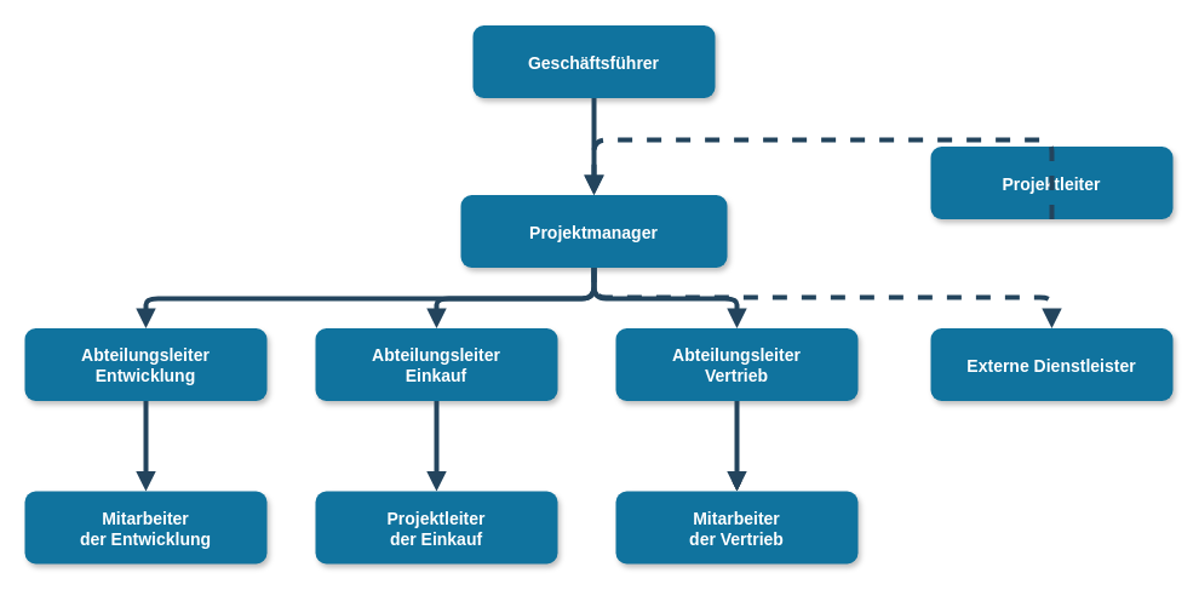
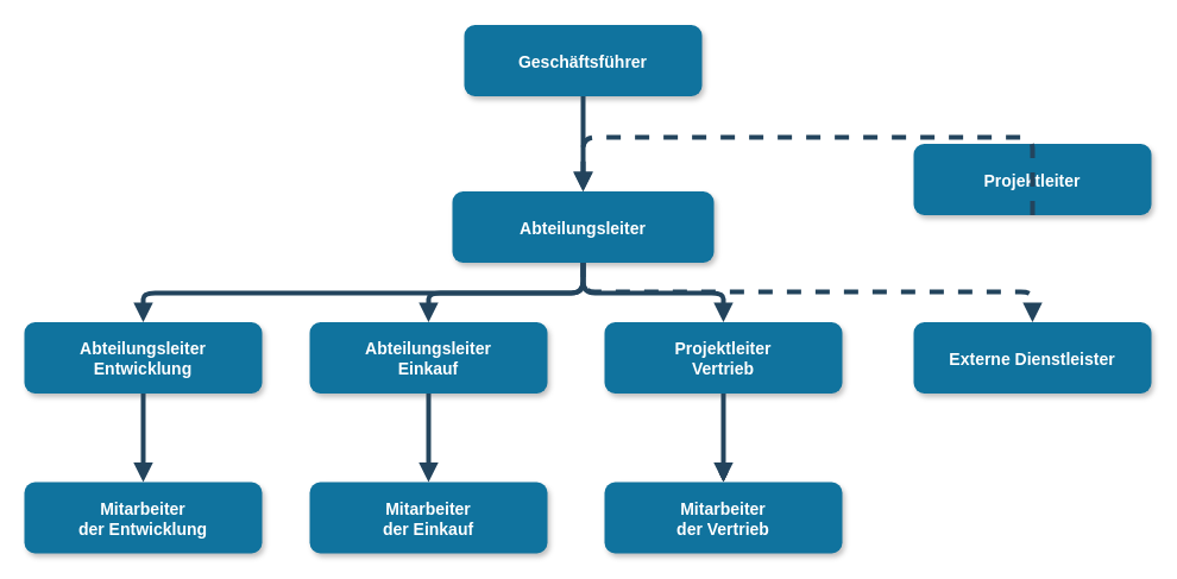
  <mxCell id="0" />
  <mxCell id="1" parent="0" />
  <mxCell id="2" value="Geschäftsführer" style="rounded=1;fillColor=#10739E;strokeColor=none;shadow=1;gradientColor=none;fontStyle=1;fontColor=#FFFFFF;fontSize=14;" vertex="1" parent="1"><mxGeometry x="390" y="20.5" width="200" height="60" as="geometry" /></mxCell>
- <mxCell id="3" value="Projektmanager" style="rounded=1;fillColor=#10739E;strokeColor=none;shadow=1;gradientColor=none;fontStyle=1;fontColor=#FFFFFF;fontSize=14;" vertex="1" parent="1"><mxGeometry x="380" y="160.5" width="220" height="60" as="geometry" /></mxCell>
+ <mxCell id="3" value="Abteilungsleiter" style="rounded=1;fillColor=#10739E;strokeColor=none;shadow=1;gradientColor=none;fontStyle=1;fontColor=#FFFFFF;fontSize=14;" vertex="1" parent="1"><mxGeometry x="380" y="160.5" width="220" height="60" as="geometry" /></mxCell>
  <mxCell id="4" value="Abteilungsleiter&#10;Entwicklung" style="rounded=1;fillColor=#10739E;strokeColor=none;shadow=1;gradientColor=none;fontStyle=1;fontColor=#FFFFFF;fontSize=14;" vertex="1" parent="1"><mxGeometry x="20" y="270.5" width="200" height="60" as="geometry" /></mxCell>
  <mxCell id="5" value="Abteilungsleiter&#10;Einkauf" style="rounded=1;fillColor=#10739E;strokeColor=none;shadow=1;gradientColor=none;fontStyle=1;fontColor=#FFFFFF;fontSize=14;" vertex="1" parent="1"><mxGeometry x="260" y="270.5" width="200" height="60" as="geometry" /></mxCell>
  <mxCell id="6" value="" style="edgeStyle=orthogonalEdgeStyle;rounded=0;orthogonalLoop=1;jettySize=auto;html=1;" edge="1" parent="1" source="7" target="16"><mxGeometry relative="1" as="geometry" /></mxCell>
- <mxCell id="7" value="Abteilungsleiter&#10;Vertrieb" style="rounded=1;fillColor=#10739E;strokeColor=none;shadow=1;gradientColor=none;fontStyle=1;fontColor=#FFFFFF;fontSize=14;" vertex="1" parent="1"><mxGeometry x="508" y="270.5" width="200" height="60" as="geometry" /></mxCell>
+ <mxCell id="7" value="Projektleiter&#10;Vertrieb" style="rounded=1;fillColor=#10739E;strokeColor=none;shadow=1;gradientColor=none;fontStyle=1;fontColor=#FFFFFF;fontSize=14;" vertex="1" parent="1"><mxGeometry x="508" y="270.5" width="200" height="60" as="geometry" /></mxCell>
  <mxCell id="8" value="Mitarbeiter&#10;der Entwicklung" style="rounded=1;fillColor=#10739E;strokeColor=none;shadow=1;gradientColor=none;fontStyle=1;fontColor=#FFFFFF;fontSize=14;" vertex="1" parent="1"><mxGeometry x="20" y="405" width="200" height="60" as="geometry" /></mxCell>
  <mxCell id="9" value="" style="edgeStyle=elbowEdgeStyle;elbow=vertical;strokeWidth=4;endArrow=block;endFill=1;fontStyle=1;strokeColor=#23445D;" edge="1" parent="1" source="2" target="3"><mxGeometry x="32" y="175.5" width="100" height="100" as="geometry"><mxPoint x="-260" y="80.5" as="sourcePoint" /><mxPoint x="-160" y="-19.5" as="targetPoint" /></mxGeometry></mxCell>
  <mxCell id="10" value="" style="edgeStyle=elbowEdgeStyle;elbow=vertical;strokeWidth=4;endArrow=block;endFill=1;fontStyle=1;strokeColor=#23445D;" edge="1" parent="1" source="3" target="5"><mxGeometry x="32" y="175.5" width="100" height="100" as="geometry"><mxPoint x="-260" y="80.5" as="sourcePoint" /><mxPoint x="-160" y="-19.5" as="targetPoint" /></mxGeometry></mxCell>
  <mxCell id="11" value="" style="edgeStyle=elbowEdgeStyle;elbow=vertical;strokeWidth=4;endArrow=block;endFill=1;fontStyle=1;strokeColor=#23445D;" edge="1" parent="1" source="3" target="4"><mxGeometry x="32" y="175.5" width="100" height="100" as="geometry"><mxPoint x="-260" y="80.5" as="sourcePoint" /><mxPoint x="-160" y="-19.5" as="targetPoint" /></mxGeometry></mxCell>
  <mxCell id="12" value="" style="edgeStyle=elbowEdgeStyle;elbow=vertical;strokeWidth=4;endArrow=block;endFill=1;fontStyle=1;strokeColor=#23445D;" edge="1" parent="1" source="3" target="7"><mxGeometry x="32" y="175.5" width="100" height="100" as="geometry"><mxPoint x="-260" y="80.5" as="sourcePoint" /><mxPoint x="-160" y="-19.5" as="targetPoint" /></mxGeometry></mxCell>
  <mxCell id="13" value="" style="edgeStyle=elbowEdgeStyle;elbow=vertical;strokeWidth=4;endArrow=block;endFill=1;fontStyle=1;strokeColor=#23445D;exitX=0.5;exitY=1;exitDx=0;exitDy=0;" edge="1" parent="1" source="4" target="8"><mxGeometry x="32" y="175.5" width="100" height="100" as="geometry"><mxPoint x="108" y="345" as="sourcePoint" /><mxPoint x="-160" y="-19.5" as="targetPoint" /><Array as="points"><mxPoint x="120" y="395" /></Array></mxGeometry></mxCell>
- <mxCell id="14" value="Projektleiter&#10;der Einkauf" style="rounded=1;fillColor=#10739E;strokeColor=none;shadow=1;gradientColor=none;fontStyle=1;fontColor=#FFFFFF;fontSize=14;" vertex="1" parent="1"><mxGeometry x="260" y="405" width="200" height="60" as="geometry" /></mxCell>
+ <mxCell id="14" value="Mitarbeiter&#10;der Einkauf" style="rounded=1;fillColor=#10739E;strokeColor=none;shadow=1;gradientColor=none;fontStyle=1;fontColor=#FFFFFF;fontSize=14;" vertex="1" parent="1"><mxGeometry x="260" y="405" width="200" height="60" as="geometry" /></mxCell>
  <mxCell id="15" value="" style="edgeStyle=elbowEdgeStyle;elbow=vertical;strokeWidth=4;endArrow=block;endFill=1;fontStyle=1;strokeColor=#23445D;" edge="1" parent="1" source="5" target="14"><mxGeometry x="272" y="175.5" width="100" height="100" as="geometry"><mxPoint x="360" y="331" as="sourcePoint" /><mxPoint x="80" y="-19.5" as="targetPoint" /><Array as="points"><mxPoint x="360" y="395" /></Array></mxGeometry></mxCell>
  <mxCell id="16" value="Mitarbeiter&#10;der Vertrieb" style="rounded=1;fillColor=#10739E;strokeColor=none;shadow=1;gradientColor=none;fontStyle=1;fontColor=#FFFFFF;fontSize=14;" vertex="1" parent="1"><mxGeometry x="508" y="405" width="200" height="60" as="geometry" /></mxCell>
  <mxCell id="17" value="" style="edgeStyle=elbowEdgeStyle;elbow=vertical;strokeWidth=4;endArrow=block;endFill=1;fontStyle=1;strokeColor=#23445D;" edge="1" parent="1" source="7" target="16"><mxGeometry x="520" y="175.5" width="100" height="100" as="geometry"><mxPoint x="608" y="331" as="sourcePoint" /><mxPoint x="328" y="-19.5" as="targetPoint" /><Array as="points"><mxPoint x="608" y="395" /></Array></mxGeometry></mxCell>
  <mxCell id="18" value="Externe Dienstleister" style="rounded=1;fillColor=#10739E;strokeColor=none;shadow=1;gradientColor=none;fontStyle=1;fontColor=#FFFFFF;fontSize=14;" vertex="1" parent="1"><mxGeometry x="768" y="270.5" width="200" height="60" as="geometry" /></mxCell>
  <mxCell id="19" value="" style="edgeStyle=elbowEdgeStyle;elbow=vertical;strokeWidth=4;endArrow=block;endFill=1;fontStyle=1;dashed=1;strokeColor=#23445D;exitX=0.5;exitY=1;exitDx=0;exitDy=0;entryX=0.5;entryY=0;entryDx=0;entryDy=0;" edge="1" parent="1" source="3" target="18"><mxGeometry x="32" y="175.5" width="100" height="100" as="geometry"><mxPoint x="500" y="91" as="sourcePoint" /><mxPoint x="1090" y="270.5" as="targetPoint" /><Array as="points"><mxPoint x="678" y="245" /></Array></mxGeometry></mxCell>
  <mxCell id="20" value="Projektleiter" style="rounded=1;fillColor=#10739E;strokeColor=none;shadow=1;gradientColor=none;fontStyle=1;fontColor=#FFFFFF;fontSize=14;" vertex="1" parent="1"><mxGeometry x="768" y="120.5" width="200" height="60" as="geometry" /></mxCell>
  <mxCell id="21" value="" style="edgeStyle=elbowEdgeStyle;elbow=vertical;strokeWidth=4;endArrow=block;endFill=1;fontStyle=1;dashed=1;strokeColor=#23445D;exitX=0.5;exitY=1;exitDx=0;exitDy=0;entryX=0.5;entryY=0;entryDx=0;entryDy=0;" edge="1" parent="1" source="20" target="3"><mxGeometry x="42" y="185.5" width="100" height="100" as="geometry"><mxPoint x="500" y="231" as="sourcePoint" /><mxPoint x="878" y="281" as="targetPoint" /><Array as="points"><mxPoint x="648" y="115" /></Array></mxGeometry></mxCell>
